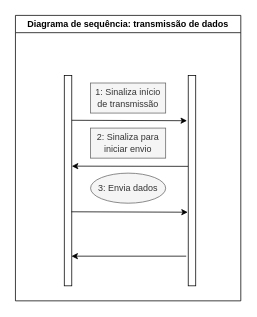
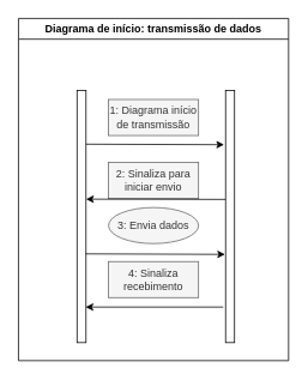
  <mxCell id="0" />
  <mxCell id="1" parent="0" />
  <mxCell id="2" value="" style="rounded=0;whiteSpace=wrap;html=1;" vertex="1" parent="1"><mxGeometry x="85" y="100" width="10" height="280" as="geometry" /></mxCell>
  <mxCell id="3" value="" style="rounded=0;whiteSpace=wrap;html=1;" vertex="1" parent="1"><mxGeometry x="250" y="100" width="10" height="280" as="geometry" /></mxCell>
- <mxCell id="4" value="1: Sinaliza início de transmissão" style="rounded=0;whiteSpace=wrap;html=1;fillColor=#f5f5f5;fontColor=#333333;strokeColor=#666666;" vertex="1" parent="1"><mxGeometry x="120" y="110" width="100" height="40" as="geometry" /></mxCell>
+ <mxCell id="4" value="1: Diagrama início de transmissão" style="rounded=0;whiteSpace=wrap;html=1;fillColor=#f5f5f5;fontColor=#333333;strokeColor=#666666;" vertex="1" parent="1"><mxGeometry x="120" y="110" width="100" height="40" as="geometry" /></mxCell>
  <mxCell id="5" value="" style="endArrow=classic;html=1;rounded=0;exitX=1.005;exitY=0.213;exitDx=0;exitDy=0;entryX=-0.162;entryY=0.215;entryDx=0;entryDy=0;exitPerimeter=0;entryPerimeter=0;" edge="1" parent="1" source="2" target="3"><mxGeometry width="50" height="50" relative="1" as="geometry"><mxPoint x="190" y="340" as="sourcePoint" /><mxPoint x="240" y="290" as="targetPoint" /></mxGeometry></mxCell>
- <mxCell id="6" value="2: Sinaliza para iniciar envio" style="rounded=0;whiteSpace=wrap;html=1;fillColor=#f5f5f5;fontColor=#333333;strokeColor=#666666;" vertex="1" parent="1"><mxGeometry x="120" y="170" width="100" height="40" as="geometry" /></mxCell>
+ <mxCell id="6" value="2: Sinaliza para iniciar envio" style="rounded=0;whiteSpace=wrap;html=1;fillColor=#f5f5f5;fontColor=#333333;strokeColor=#666666;" vertex="1" parent="1"><mxGeometry x="120" y="180" width="100" height="40" as="geometry" /></mxCell>
  <mxCell id="7" value="" style="endArrow=classic;html=1;rounded=0;exitX=-0.019;exitY=0.432;exitDx=0;exitDy=0;entryX=1.005;entryY=0.431;entryDx=0;entryDy=0;entryPerimeter=0;exitPerimeter=0;" edge="1" parent="1" source="3" target="2"><mxGeometry width="50" height="50" relative="1" as="geometry"><mxPoint x="105" y="170" as="sourcePoint" /><mxPoint x="260" y="170" as="targetPoint" /></mxGeometry></mxCell>
  <mxCell id="8" value="3: Envia dados" style="ellipse;whiteSpace=wrap;html=1;fillColor=#f5f5f5;fontColor=#333333;strokeColor=#666666;" vertex="1" parent="1"><mxGeometry x="120" y="230" width="100" height="40" as="geometry" /></mxCell>
  <mxCell id="9" value="" style="endArrow=classic;html=1;rounded=0;exitX=0.957;exitY=0.648;exitDx=0;exitDy=0;entryX=-0.059;entryY=0.65;entryDx=0;entryDy=0;exitPerimeter=0;entryPerimeter=0;" edge="1" parent="1" source="2" target="3"><mxGeometry width="50" height="50" relative="1" as="geometry"><mxPoint x="260" y="230" as="sourcePoint" /><mxPoint x="105" y="230" as="targetPoint" /></mxGeometry></mxCell>
+ <mxCell id="10" value="4: Sinaliza recebimento" style="rounded=0;whiteSpace=wrap;html=1;fillColor=#f5f5f5;fontColor=#333333;strokeColor=#666666;" vertex="1" parent="1"><mxGeometry x="120" y="290" width="100" height="40" as="geometry" /></mxCell>
  <mxCell id="11" value="" style="endArrow=classic;html=1;rounded=0;exitX=-0.266;exitY=0.859;exitDx=0;exitDy=0;entryX=0.957;entryY=0.859;entryDx=0;entryDy=0;entryPerimeter=0;exitPerimeter=0;" edge="1" parent="1" source="3" target="2"><mxGeometry width="50" height="50" relative="1" as="geometry"><mxPoint x="105" y="290" as="sourcePoint" /><mxPoint x="100" y="340" as="targetPoint" /></mxGeometry></mxCell>
- <mxCell id="12" value="Diagrama de sequência: transmissão de dados" style="swimlane;" vertex="1" parent="1"><mxGeometry x="20" width="300" height="380" as="geometry" y="20" /></mxCell>
+ <mxCell id="12" value="Diagrama de início: transmissão de dados" style="swimlane;" vertex="1" parent="1"><mxGeometry x="20" width="300" height="380" as="geometry" y="20" /></mxCell>
